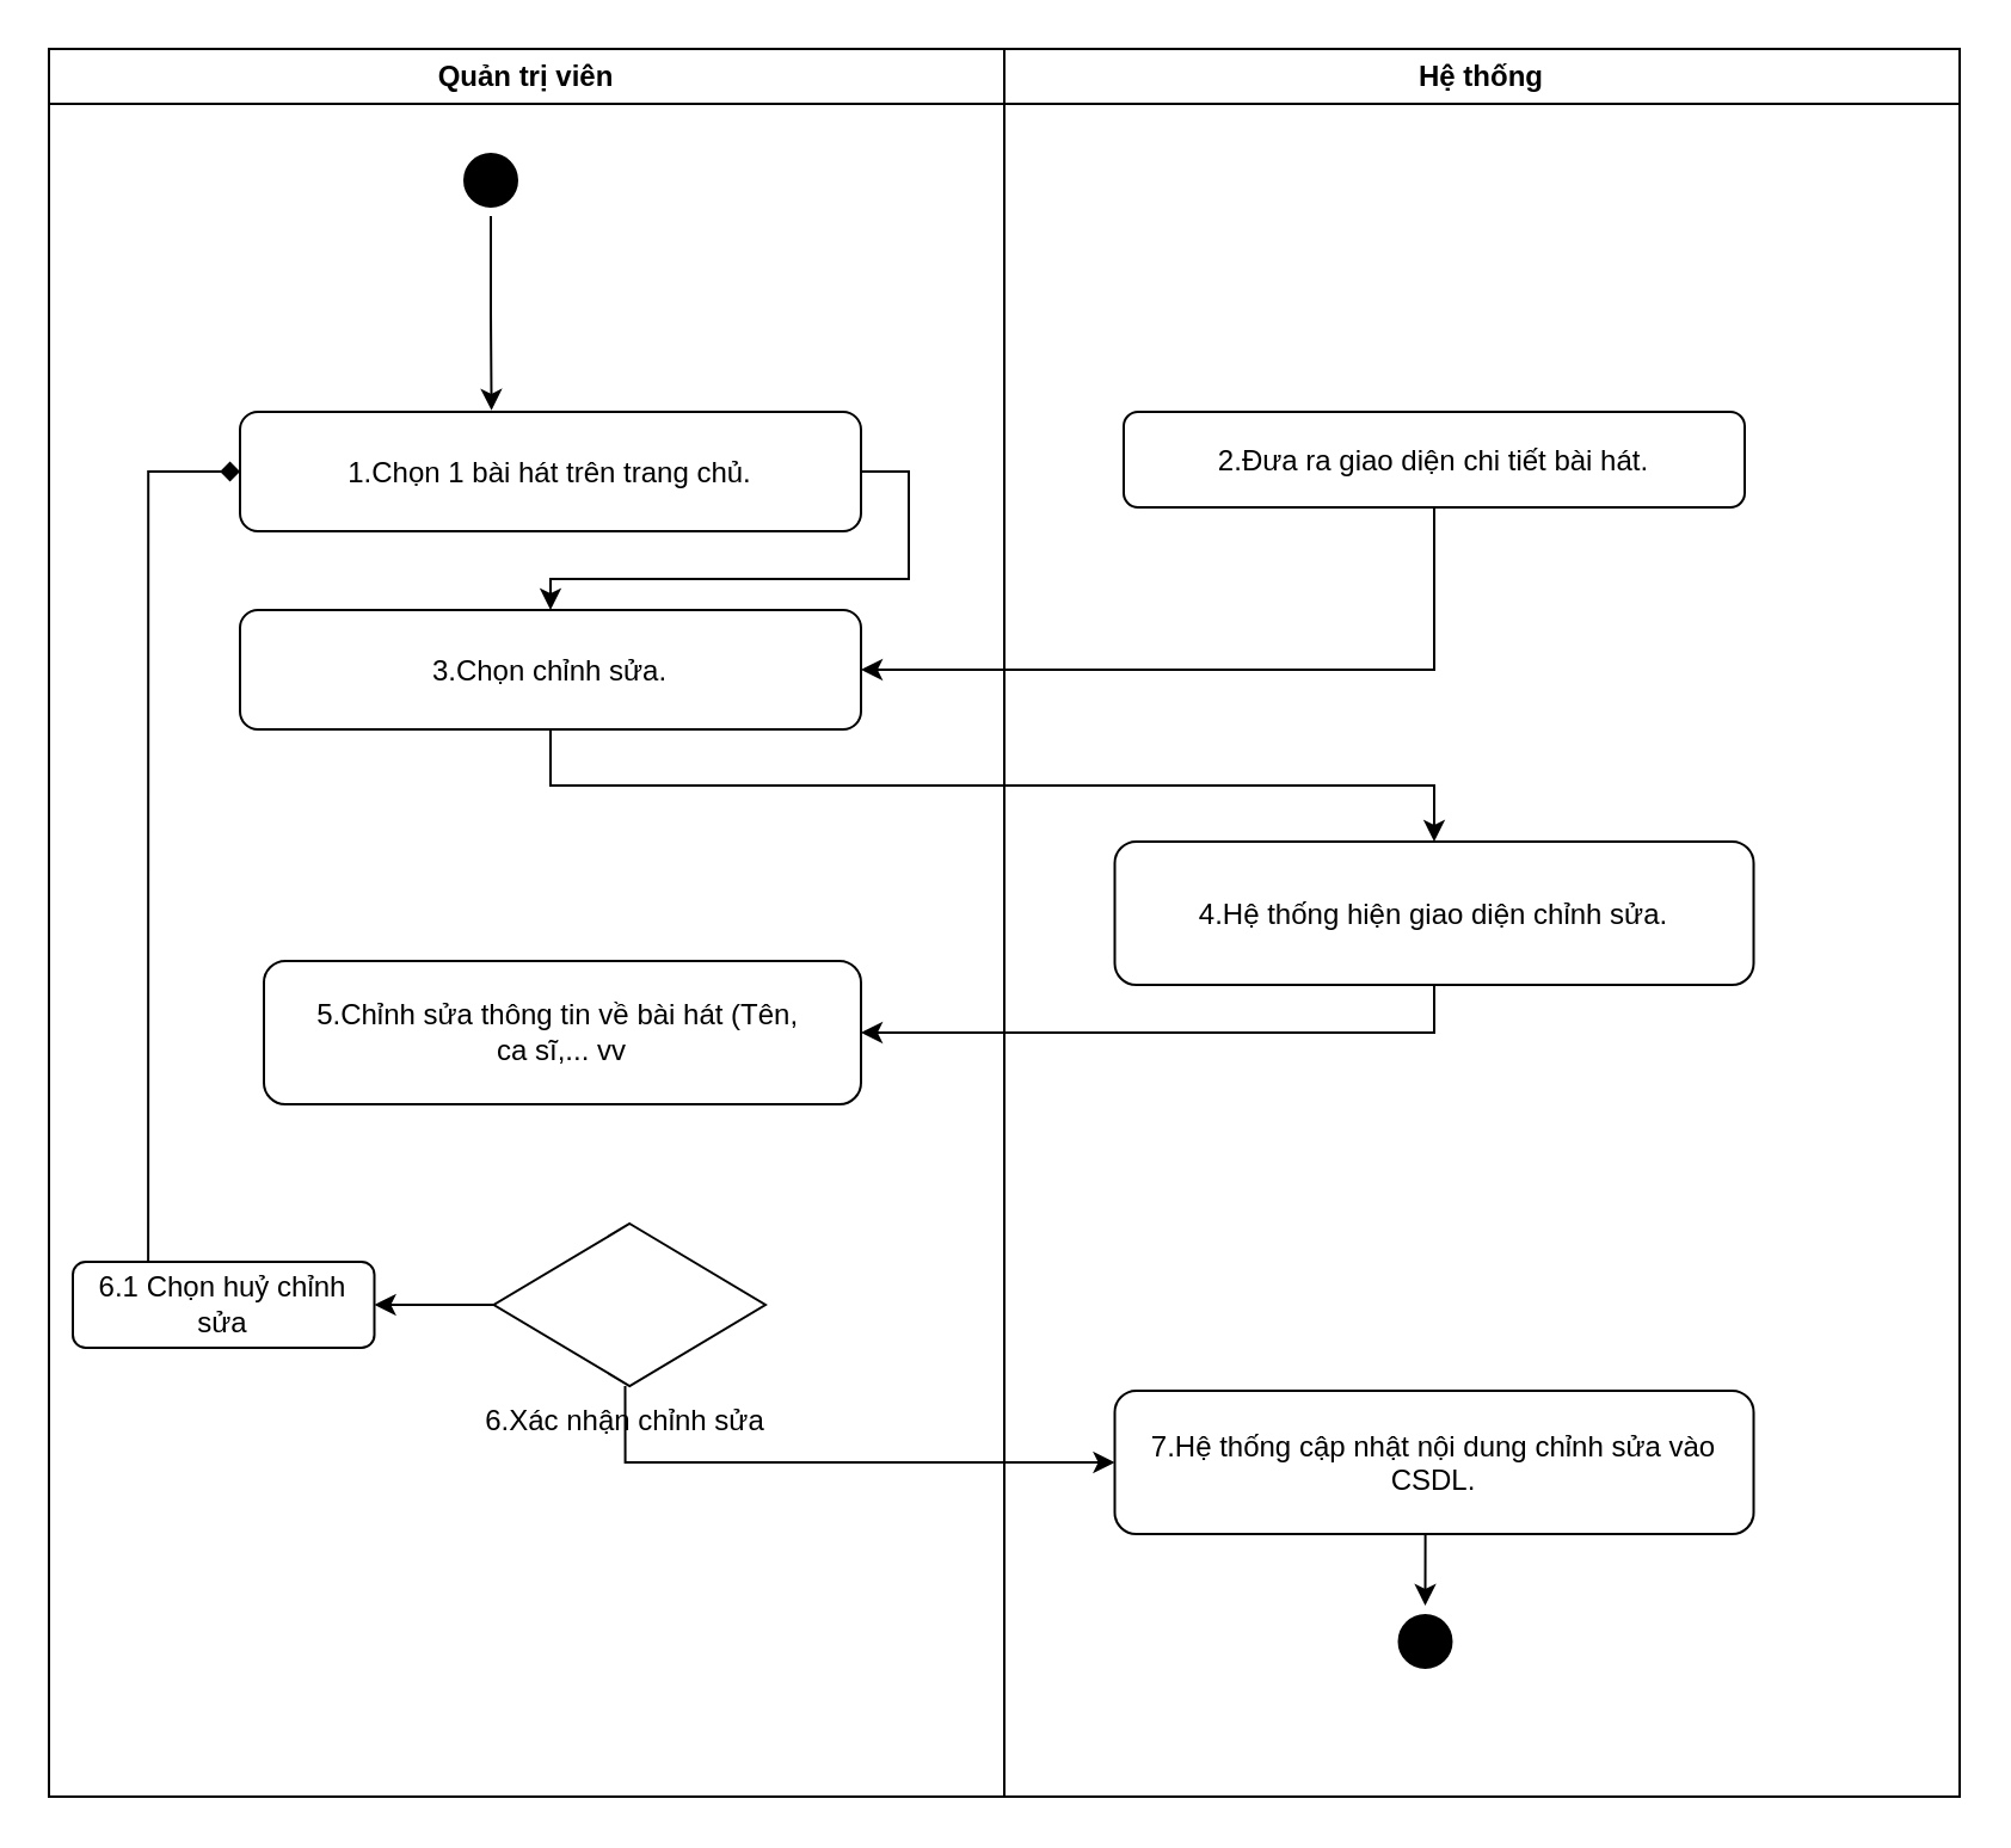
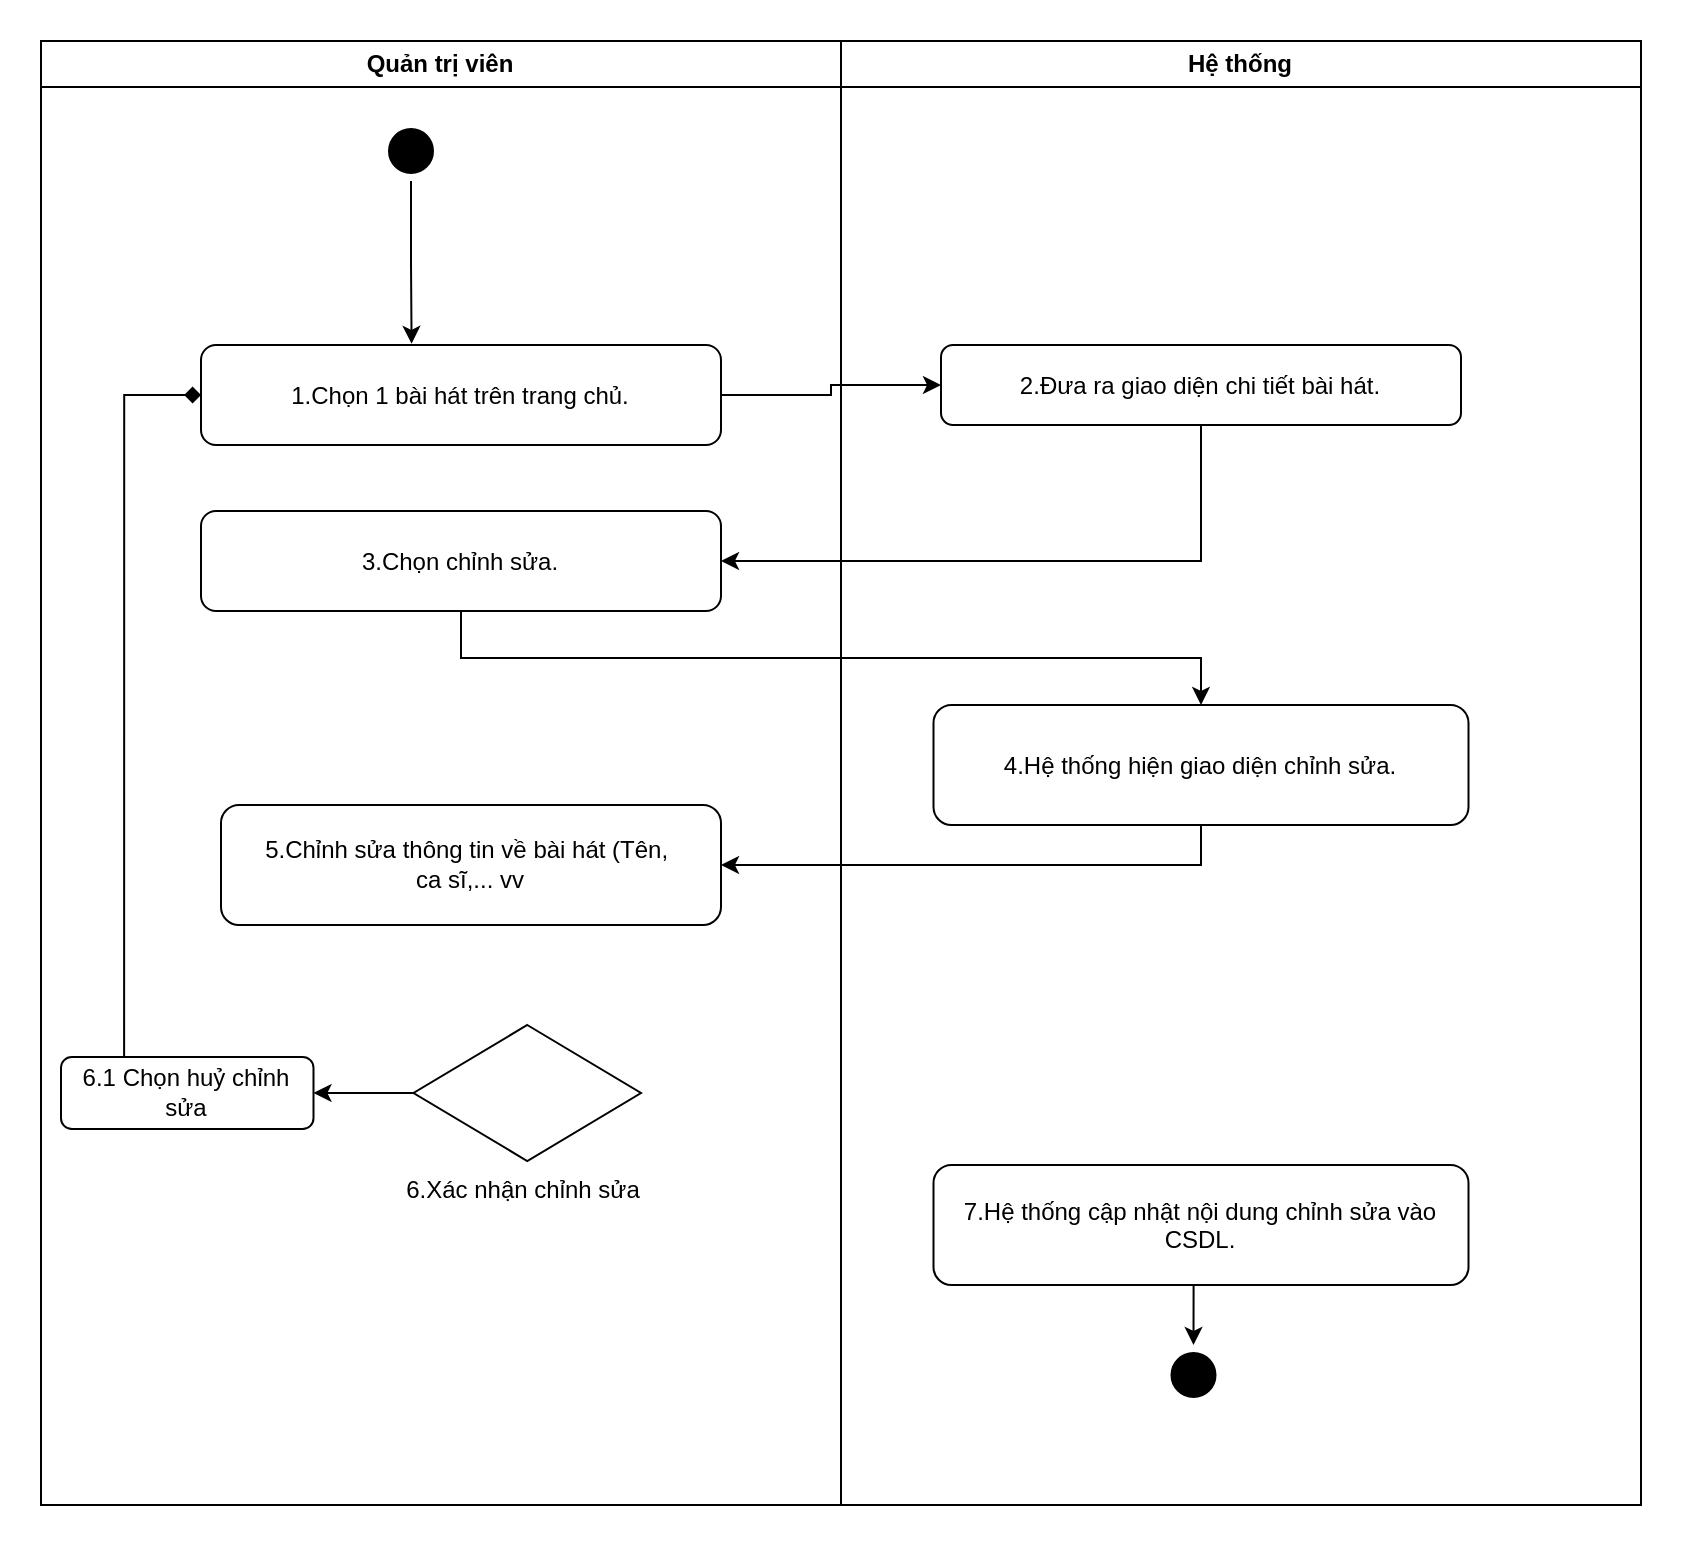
  <mxCell id="0" />
  <mxCell id="1" parent="0" />
  <mxCell id="2" value="Quản trị viên" style="swimlane;whiteSpace=wrap" parent="1" vertex="1"><mxGeometry x="20" y="20" width="400" height="732" as="geometry" /></mxCell>
  <mxCell id="3" value="" style="ellipse;shape=startState;fillColor=#000000;strokeColor=#000000;" parent="2" vertex="1"><mxGeometry x="170" y="40" width="30" height="30" as="geometry" /></mxCell>
  <mxCell id="4" value="3.Chọn chỉnh sửa." style="rounded=1;" parent="2" vertex="1"><mxGeometry x="80" y="235" width="260" height="50" as="geometry" /></mxCell>
  <mxCell id="5" value="1.Chọn 1 bài hát trên trang chủ." style="rounded=1;" parent="2" vertex="1"><mxGeometry x="80" y="152" width="260" height="50" as="geometry" /></mxCell>
  <mxCell id="6" style="edgeStyle=orthogonalEdgeStyle;rounded=0;orthogonalLoop=1;jettySize=auto;html=1;exitX=0.5;exitY=1;exitDx=0;exitDy=0;entryX=0.405;entryY=-0.012;entryDx=0;entryDy=0;entryPerimeter=0;" parent="2" source="3" target="5" edge="1"><mxGeometry relative="1" as="geometry" /></mxCell>
  <mxCell id="7" value="5.Chỉnh sửa thông tin về bài hát (Tên,&amp;nbsp;&lt;div&gt;ca sĩ,... vv&lt;/div&gt;" style="rounded=1;whiteSpace=wrap;html=1;" vertex="1" parent="2"><mxGeometry x="90" y="382" width="250" height="60" as="geometry" /></mxCell>
  <mxCell id="8" value="" style="rhombus;whiteSpace=wrap;html=1;" vertex="1" parent="2"><mxGeometry x="186.25" y="492" width="113.75" height="68" as="geometry" /></mxCell>
  <mxCell id="9" value="6.Xác nhận chỉnh sửa" style="text;html=1;align=center;verticalAlign=middle;whiteSpace=wrap;rounded=0;" vertex="1" parent="2"><mxGeometry x="173.75" y="560" width="135" height="30" as="geometry" /></mxCell>
  <mxCell id="10" value="6.1 Chọn huỷ chỉnh sửa" style="rounded=1;whiteSpace=wrap;html=1;" vertex="1" parent="2"><mxGeometry x="10" y="508" width="126.25" height="36" as="geometry" /></mxCell>
  <mxCell id="11" style="edgeStyle=orthogonalEdgeStyle;rounded=0;orthogonalLoop=1;jettySize=auto;html=1;exitX=0;exitY=0.5;exitDx=0;exitDy=0;" edge="1" parent="2" source="8" target="10"><mxGeometry relative="1" as="geometry"><mxPoint x="156.25" y="526" as="targetPoint" /></mxGeometry></mxCell>
  <mxCell id="12" value="" style="ellipse;shape=startState;fillColor=#000000;strokeColor=#000000;" parent="2" vertex="1"><mxGeometry x="561.25" y="652" width="30" height="30" as="geometry" /></mxCell>
  <mxCell id="13" style="edgeStyle=orthogonalEdgeStyle;rounded=0;orthogonalLoop=1;jettySize=auto;html=1;exitX=0.5;exitY=1;exitDx=0;exitDy=0;entryX=0.5;entryY=0;entryDx=0;entryDy=0;" edge="1" parent="2" source="14" target="12"><mxGeometry relative="1" as="geometry" /></mxCell>
  <mxCell id="14" value="7.Hệ thống cập nhật nội dung chỉnh sửa vào&#10;CSDL." style="rounded=1;" vertex="1" parent="2"><mxGeometry x="446.25" y="562" width="267.5" height="60" as="geometry" /></mxCell>
- <mxCell id="15" style="edgeStyle=orthogonalEdgeStyle;rounded=0;orthogonalLoop=1;jettySize=auto;html=1;exitX=0.5;exitY=0;exitDx=0;exitDy=0;entryX=0;entryY=0.5;entryDx=0;entryDy=0;" edge="1" parent="2" source="9" target="14"><mxGeometry relative="1" as="geometry"><Array as="points"><mxPoint x="241.25" y="592" /></Array></mxGeometry></mxCell>
  <mxCell id="16" style="edgeStyle=orthogonalEdgeStyle;rounded=0;orthogonalLoop=1;jettySize=auto;html=1;exitX=0.25;exitY=0;exitDx=0;exitDy=0;entryX=0;entryY=0.5;entryDx=0;entryDy=0;endArrow=diamond;" edge="1" parent="2" source="10" target="5"><mxGeometry relative="1" as="geometry" /></mxCell>
  <mxCell id="17" value="Hệ thống" style="swimlane;whiteSpace=wrap" parent="1" vertex="1"><mxGeometry x="420" y="20" width="400" height="732" as="geometry" /></mxCell>
  <mxCell id="18" value="4.Hệ thống hiện giao diện chỉnh sửa." style="rounded=1;" parent="17" vertex="1"><mxGeometry x="46.25" y="332" width="267.5" height="60" as="geometry" /></mxCell>
  <mxCell id="19" value="2.Đưa ra giao diện chi tiết bài hát." style="rounded=1;" parent="17" vertex="1"><mxGeometry x="50" y="152" width="260" height="40" as="geometry" /></mxCell>
- <mxCell id="20" style="edgeStyle=orthogonalEdgeStyle;rounded=0;orthogonalLoop=1;jettySize=auto;html=1;exitX=1;exitY=0.5;exitDx=0;exitDy=0;" parent="1" source="5" target="4" edge="1"><mxGeometry relative="1" as="geometry" /></mxCell>
+ <mxCell id="20" style="edgeStyle=orthogonalEdgeStyle;rounded=0;orthogonalLoop=1;jettySize=auto;html=1;exitX=1;exitY=0.5;exitDx=0;exitDy=0;entryX=0;entryY=0.5;entryDx=0;entryDy=0;" parent="1" source="5" target="19" edge="1"><mxGeometry relative="1" as="geometry" /></mxCell>
  <mxCell id="21" style="edgeStyle=orthogonalEdgeStyle;rounded=0;orthogonalLoop=1;jettySize=auto;html=1;exitX=0.5;exitY=1;exitDx=0;exitDy=0;entryX=1;entryY=0.5;entryDx=0;entryDy=0;" parent="1" source="19" target="4" edge="1"><mxGeometry relative="1" as="geometry" /></mxCell>
  <mxCell id="22" style="edgeStyle=orthogonalEdgeStyle;rounded=0;orthogonalLoop=1;jettySize=auto;html=1;exitX=0.5;exitY=1;exitDx=0;exitDy=0;entryX=0.5;entryY=0;entryDx=0;entryDy=0;" edge="1" parent="1" source="4" target="18"><mxGeometry relative="1" as="geometry"><mxPoint x="598.125" y="352" as="targetPoint" /></mxGeometry></mxCell>
  <mxCell id="23" style="edgeStyle=orthogonalEdgeStyle;rounded=0;orthogonalLoop=1;jettySize=auto;html=1;exitX=0.5;exitY=1;exitDx=0;exitDy=0;" edge="1" parent="1" source="18" target="7"><mxGeometry relative="1" as="geometry"><mxPoint x="320" y="442" as="targetPoint" /></mxGeometry></mxCell>
